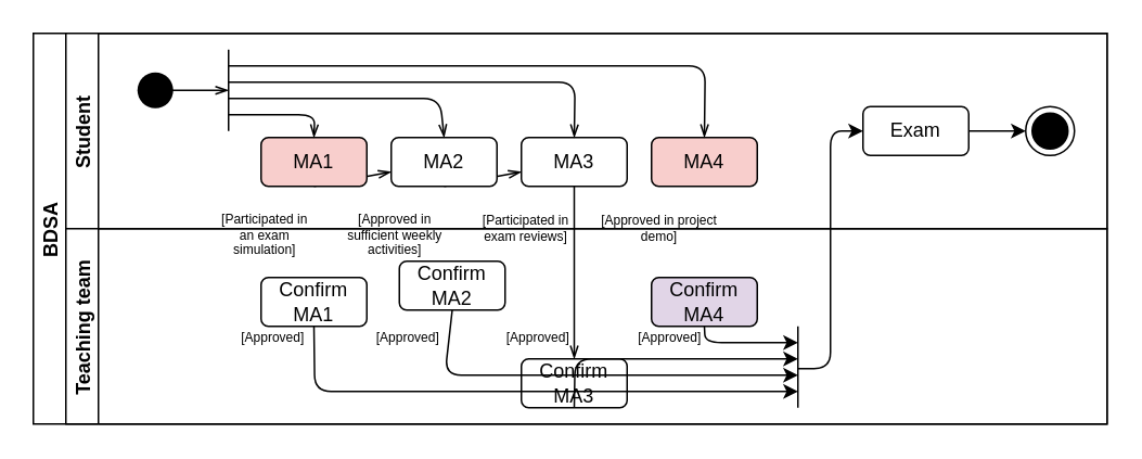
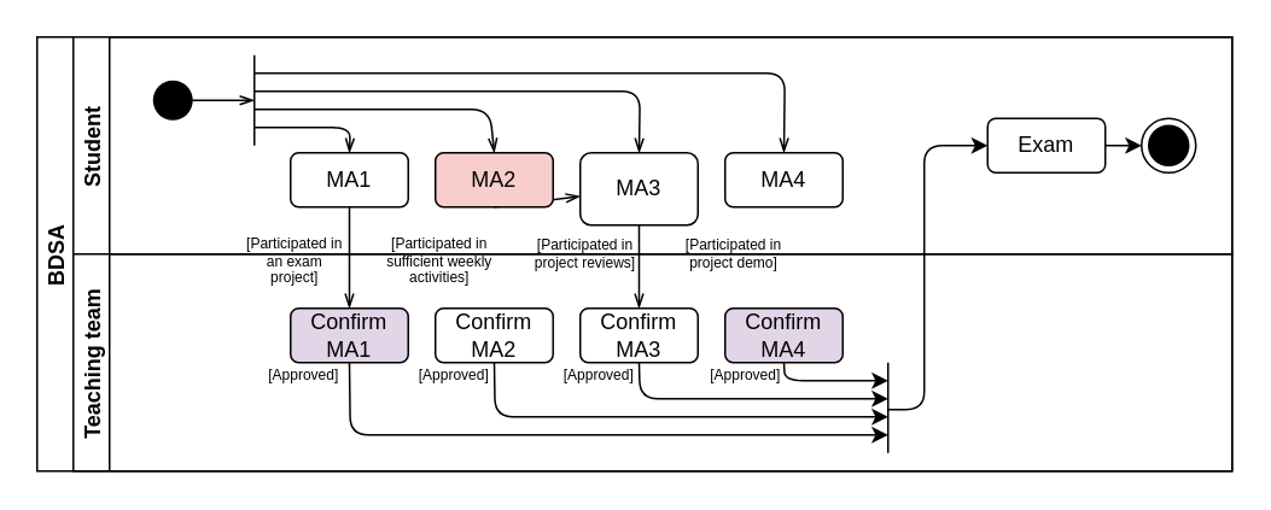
  <mxCell id="0" />
  <mxCell id="1" parent="0" />
  <mxCell id="2" value="BDSA" style="swimlane;childLayout=stackLayout;resizeParent=1;resizeParentMax=0;horizontal=0;startSize=20;horizontalStack=0;" parent="1" vertex="1"><mxGeometry x="20" y="20" width="660" height="240" as="geometry" /></mxCell>
- <mxCell id="3" value="" style="endArrow=openThin;html=1;endFill=0;exitX=0.5;exitY=1;exitDx=0;exitDy=0;" parent="2" source="8" target="11" edge="1"><mxGeometry width="50" height="50" relative="1" as="geometry"><mxPoint x="173" y="104" as="sourcePoint" /><mxPoint x="173" y="154" as="targetPoint" /></mxGeometry></mxCell>
+ <mxCell id="3" value="" style="endArrow=openThin;html=1;endFill=0;exitX=0.5;exitY=1;exitDx=0;exitDy=0;entryX=0.5;entryY=0;entryDx=0;entryDy=0;" parent="2" source="8" target="17" edge="1"><mxGeometry width="50" height="50" relative="1" as="geometry"><mxPoint x="173" y="104" as="sourcePoint" /><mxPoint x="173" y="154" as="targetPoint" /></mxGeometry></mxCell>
  <mxCell id="4" value="" style="endArrow=openThin;html=1;endFill=0;exitX=0.5;exitY=1;exitDx=0;exitDy=0;" edge="1" parent="2" source="11" target="12"><mxGeometry width="50" height="50" relative="1" as="geometry"><mxPoint x="3" y="-116" as="sourcePoint" /><mxPoint x="3" y="-66" as="targetPoint" /></mxGeometry></mxCell>
  <mxCell id="5" value="" style="endArrow=openThin;html=1;endFill=0;exitX=0.5;exitY=1;exitDx=0;exitDy=0;entryX=0.5;entryY=0;entryDx=0;entryDy=0;" edge="1" parent="2" source="12" target="19"><mxGeometry width="50" height="50" relative="1" as="geometry"><mxPoint x="13" y="-106" as="sourcePoint" /><mxPoint x="13" y="-56" as="targetPoint" /></mxGeometry></mxCell>
  <mxCell id="6" value="Student" style="swimlane;startSize=20;horizontal=0;" parent="2" vertex="1"><mxGeometry x="20" width="640" height="120" as="geometry" /></mxCell>
  <mxCell id="7" value="" style="ellipse;html=1;shape=endState;fillColor=#000000;strokeColor=#000000;" parent="6" vertex="1"><mxGeometry x="590" y="45" width="30" height="30" as="geometry" /></mxCell>
- <mxCell id="8" value="MA1" style="rounded=1;whiteSpace=wrap;html=1;fillColor=#f8cecc;" parent="6" vertex="1"><mxGeometry x="120" y="64" width="65" height="30" as="geometry" /></mxCell>
+ <mxCell id="8" value="MA1" style="rounded=1;whiteSpace=wrap;html=1;" parent="6" vertex="1"><mxGeometry x="120" y="64" width="65" height="30" as="geometry" /></mxCell>
  <mxCell id="9" value="" style="ellipse;html=1;shape=endState;fillColor=#000000;strokeColor=none;" parent="6" vertex="1"><mxGeometry x="40" y="20" width="30" height="30" as="geometry" /></mxCell>
  <mxCell id="10" value="" style="endArrow=none;html=1;" edge="1" parent="6"><mxGeometry width="50" height="50" relative="1" as="geometry"><mxPoint x="100" y="60" as="sourcePoint" /><mxPoint x="100" y="10" as="targetPoint" /></mxGeometry></mxCell>
- <mxCell id="11" value="&lt;div&gt;MA2&lt;/div&gt;" style="rounded=1;whiteSpace=wrap;html=1;" vertex="1" parent="6"><mxGeometry x="200" y="64" width="65" height="30" as="geometry" /></mxCell>
- <mxCell id="12" value="MA3" style="rounded=1;whiteSpace=wrap;html=1;" vertex="1" parent="6"><mxGeometry x="280" y="64" width="65" height="30" as="geometry" /></mxCell>
- <mxCell id="13" value="MA4" style="rounded=1;whiteSpace=wrap;html=1;fillColor=#f8cecc;" vertex="1" parent="6"><mxGeometry x="360" y="64" width="65" height="30" as="geometry" /></mxCell>
- <mxCell id="14" value="Exam" style="rounded=1;whiteSpace=wrap;html=1;" vertex="1" parent="6"><mxGeometry x="490" y="45" width="65" height="30" as="geometry" /></mxCell>
+ <mxCell id="11" value="&lt;div&gt;MA2&lt;/div&gt;" style="rounded=1;whiteSpace=wrap;html=1;fillColor=#f8cecc;" vertex="1" parent="6"><mxGeometry x="200" y="64" width="65" height="30" as="geometry" /></mxCell>
+ <mxCell id="12" value="MA3" style="rounded=1;whiteSpace=wrap;html=1;" vertex="1" parent="6"><mxGeometry x="280" y="64" width="65" height="40" as="geometry" /></mxCell>
+ <mxCell id="13" value="MA4" style="rounded=1;whiteSpace=wrap;html=1;" vertex="1" parent="6"><mxGeometry x="360" y="64" width="65" height="30" as="geometry" /></mxCell>
+ <mxCell id="14" value="Exam" style="rounded=1;whiteSpace=wrap;html=1;" vertex="1" parent="6"><mxGeometry x="505" y="45" width="65" height="30" as="geometry" /></mxCell>
  <mxCell id="15" value="" style="endArrow=classic;html=1;entryX=0;entryY=0.5;entryDx=0;entryDy=0;exitX=1;exitY=0.5;exitDx=0;exitDy=0;" edge="1" parent="6" source="14" target="7"><mxGeometry width="50" height="50" relative="1" as="geometry"><mxPoint x="430" y="160" as="sourcePoint" /><mxPoint x="480" y="110" as="targetPoint" /></mxGeometry></mxCell>
  <mxCell id="16" value="Teaching team" style="swimlane;startSize=20;horizontal=0;" parent="2" vertex="1"><mxGeometry x="20" y="120" width="640" height="120" as="geometry" /></mxCell>
- <mxCell id="17" value="Confirm MA1" style="rounded=1;whiteSpace=wrap;html=1;" parent="16" vertex="1"><mxGeometry x="120" y="30" width="65" height="30" as="geometry" /></mxCell>
- <mxCell id="18" value="Confirm MA2" style="rounded=1;whiteSpace=wrap;html=1;" vertex="1" parent="16"><mxGeometry x="205" y="20" width="65" height="30" as="geometry" /></mxCell>
- <mxCell id="19" value="Confirm MA3" style="rounded=1;whiteSpace=wrap;html=1;" vertex="1" parent="16"><mxGeometry x="280" y="80" width="65" height="30" as="geometry" /></mxCell>
+ <mxCell id="17" value="Confirm MA1" style="rounded=1;whiteSpace=wrap;html=1;fillColor=#e1d5e7;" parent="16" vertex="1"><mxGeometry x="120" y="30" width="65" height="30" as="geometry" /></mxCell>
+ <mxCell id="18" value="Confirm MA2" style="rounded=1;whiteSpace=wrap;html=1;" vertex="1" parent="16"><mxGeometry x="200" y="30" width="65" height="30" as="geometry" /></mxCell>
+ <mxCell id="19" value="Confirm MA3" style="rounded=1;whiteSpace=wrap;html=1;" vertex="1" parent="16"><mxGeometry x="280" y="30" width="65" height="30" as="geometry" /></mxCell>
  <mxCell id="20" value="Confirm MA4" style="rounded=1;whiteSpace=wrap;html=1;fillColor=#e1d5e7;" vertex="1" parent="16"><mxGeometry x="360" y="30" width="65" height="30" as="geometry" /></mxCell>
  <mxCell id="21" value="" style="endArrow=none;html=1;" edge="1" parent="16"><mxGeometry width="50" height="50" relative="1" as="geometry"><mxPoint x="450" y="110" as="sourcePoint" /><mxPoint x="450" y="60" as="targetPoint" /></mxGeometry></mxCell>
- <mxCell id="22" value="&lt;div&gt;[Approved in &lt;br&gt;&lt;/div&gt;&lt;div&gt;sufficient weekly&lt;/div&gt;&lt;div&gt;activities]&lt;/div&gt;" style="text;html=1;strokeColor=none;fillColor=none;align=center;verticalAlign=middle;whiteSpace=wrap;rounded=0;fontSize=8;" parent="16" vertex="1"><mxGeometry x="150" y="-6" width="105" height="20" as="geometry" /></mxCell>
- <mxCell id="23" value="[Participated in an exam simulation]" style="text;html=1;strokeColor=none;fillColor=none;align=center;verticalAlign=middle;whiteSpace=wrap;rounded=0;fontSize=8;" parent="16" vertex="1"><mxGeometry x="95" y="-1" width="55" height="10" as="geometry" /></mxCell>
- <mxCell id="24" value="[Participated in exam reviews]" style="text;html=1;strokeColor=none;fillColor=none;align=center;verticalAlign=middle;whiteSpace=wrap;rounded=0;fontSize=8;" parent="16" vertex="1"><mxGeometry x="248" y="-10" width="70" height="20" as="geometry" /></mxCell>
- <mxCell id="25" value="[Approved in project demo]" style="text;html=1;strokeColor=none;fillColor=none;align=center;verticalAlign=middle;whiteSpace=wrap;rounded=0;fontSize=8;" parent="16" vertex="1"><mxGeometry x="325" y="-10" width="80" height="20" as="geometry" /></mxCell>
+ <mxCell id="22" value="&lt;div&gt;[Participated in &lt;br&gt;&lt;/div&gt;&lt;div&gt;sufficient weekly&lt;/div&gt;&lt;div&gt;activities]&lt;/div&gt;" style="text;html=1;strokeColor=none;fillColor=none;align=center;verticalAlign=middle;whiteSpace=wrap;rounded=0;fontSize=8;" parent="16" vertex="1"><mxGeometry x="150" y="-6" width="105" height="20" as="geometry" /></mxCell>
+ <mxCell id="23" value="[Participated in an exam project]" style="text;html=1;strokeColor=none;fillColor=none;align=center;verticalAlign=middle;whiteSpace=wrap;rounded=0;fontSize=8;" parent="16" vertex="1"><mxGeometry x="95" y="-1" width="55" height="10" as="geometry" /></mxCell>
+ <mxCell id="24" value="[Participated in project reviews]" style="text;html=1;strokeColor=none;fillColor=none;align=center;verticalAlign=middle;whiteSpace=wrap;rounded=0;fontSize=8;" parent="16" vertex="1"><mxGeometry x="248" y="-10" width="70" height="20" as="geometry" /></mxCell>
+ <mxCell id="25" value="[Participated in project demo]" style="text;html=1;strokeColor=none;fillColor=none;align=center;verticalAlign=middle;whiteSpace=wrap;rounded=0;fontSize=8;" parent="16" vertex="1"><mxGeometry x="325" y="-10" width="80" height="20" as="geometry" /></mxCell>
  <mxCell id="26" value="[Approved]" style="text;html=1;strokeColor=none;fillColor=none;align=center;verticalAlign=middle;whiteSpace=wrap;rounded=0;fontSize=8;" vertex="1" parent="16"><mxGeometry x="100" y="62" width="55" height="10" as="geometry" /></mxCell>
  <mxCell id="27" value="[Approved]" style="text;html=1;strokeColor=none;fillColor=none;align=center;verticalAlign=middle;whiteSpace=wrap;rounded=0;fontSize=8;" vertex="1" parent="16"><mxGeometry x="183" y="62" width="55" height="10" as="geometry" /></mxCell>
  <mxCell id="28" value="[Approved]" style="text;html=1;strokeColor=none;fillColor=none;align=center;verticalAlign=middle;whiteSpace=wrap;rounded=0;fontSize=8;" vertex="1" parent="16"><mxGeometry x="263" y="62" width="55" height="10" as="geometry" /></mxCell>
  <mxCell id="29" value="[Approved]" style="text;html=1;strokeColor=none;fillColor=none;align=center;verticalAlign=middle;whiteSpace=wrap;rounded=0;fontSize=8;" vertex="1" parent="16"><mxGeometry x="344" y="62" width="55" height="10" as="geometry" /></mxCell>
  <mxCell id="30" value="" style="endArrow=openThin;html=1;endFill=0;" edge="1" parent="1"><mxGeometry width="50" height="50" relative="1" as="geometry"><mxPoint x="100" y="55" as="sourcePoint" /><mxPoint x="140" y="55" as="targetPoint" /></mxGeometry></mxCell>
  <mxCell id="31" value="" style="endArrow=openThin;html=1;endFill=0;entryX=0.5;entryY=0;entryDx=0;entryDy=0;" edge="1" parent="1" target="8"><mxGeometry width="50" height="50" relative="1" as="geometry"><mxPoint x="140" y="70" as="sourcePoint" /><mxPoint x="150" y="70" as="targetPoint" /><Array as="points"><mxPoint x="193" y="70" /></Array></mxGeometry></mxCell>
  <mxCell id="32" value="" style="endArrow=openThin;html=1;endFill=0;entryX=0.5;entryY=0;entryDx=0;entryDy=0;" edge="1" parent="1" target="11"><mxGeometry width="50" height="50" relative="1" as="geometry"><mxPoint x="140" y="60" as="sourcePoint" /><mxPoint x="202.5" y="94" as="targetPoint" /><Array as="points"><mxPoint x="270" y="60" /></Array></mxGeometry></mxCell>
  <mxCell id="33" value="" style="endArrow=openThin;html=1;endFill=0;entryX=0.5;entryY=0;entryDx=0;entryDy=0;" edge="1" parent="1" target="12"><mxGeometry width="50" height="50" relative="1" as="geometry"><mxPoint x="140" y="50" as="sourcePoint" /><mxPoint x="212.5" y="104" as="targetPoint" /><Array as="points"><mxPoint x="353" y="50" /></Array></mxGeometry></mxCell>
  <mxCell id="34" value="" style="endArrow=openThin;html=1;endFill=0;entryX=0.5;entryY=0;entryDx=0;entryDy=0;" edge="1" parent="1" target="13"><mxGeometry width="50" height="50" relative="1" as="geometry"><mxPoint x="140" y="40" as="sourcePoint" /><mxPoint x="202.5" y="94" as="targetPoint" /><Array as="points"><mxPoint x="433" y="40" /></Array></mxGeometry></mxCell>
  <mxCell id="35" value="" style="endArrow=classic;html=1;exitX=0.5;exitY=1;exitDx=0;exitDy=0;" edge="1" parent="1" source="20"><mxGeometry width="50" height="50" relative="1" as="geometry"><mxPoint x="320" y="210" as="sourcePoint" /><mxPoint x="490" y="210" as="targetPoint" /><Array as="points"><mxPoint x="433" y="210" /></Array></mxGeometry></mxCell>
  <mxCell id="36" value="" style="endArrow=classic;html=1;exitX=0.5;exitY=1;exitDx=0;exitDy=0;" edge="1" parent="1" source="19"><mxGeometry width="50" height="50" relative="1" as="geometry"><mxPoint x="320" y="210" as="sourcePoint" /><mxPoint x="490" y="220" as="targetPoint" /><Array as="points"><mxPoint x="353" y="220" /></Array></mxGeometry></mxCell>
  <mxCell id="37" value="" style="endArrow=classic;html=1;exitX=0.5;exitY=1;exitDx=0;exitDy=0;" edge="1" parent="1" source="18"><mxGeometry width="50" height="50" relative="1" as="geometry"><mxPoint x="320" y="210" as="sourcePoint" /><mxPoint x="490" y="230" as="targetPoint" /><Array as="points"><mxPoint x="273" y="230" /></Array></mxGeometry></mxCell>
  <mxCell id="38" value="" style="endArrow=classic;html=1;exitX=0.5;exitY=1;exitDx=0;exitDy=0;" edge="1" parent="1" source="17"><mxGeometry width="50" height="50" relative="1" as="geometry"><mxPoint x="320" y="210" as="sourcePoint" /><mxPoint x="490" y="240" as="targetPoint" /><Array as="points"><mxPoint x="193" y="240" /></Array></mxGeometry></mxCell>
  <mxCell id="39" value="" style="endArrow=classic;html=1;entryX=0;entryY=0.5;entryDx=0;entryDy=0;" edge="1" parent="1" target="14"><mxGeometry width="50" height="50" relative="1" as="geometry"><mxPoint x="490" y="226" as="sourcePoint" /><mxPoint x="530" y="76" as="targetPoint" /><Array as="points"><mxPoint x="510" y="226" /><mxPoint x="510" y="80" /></Array></mxGeometry></mxCell>
